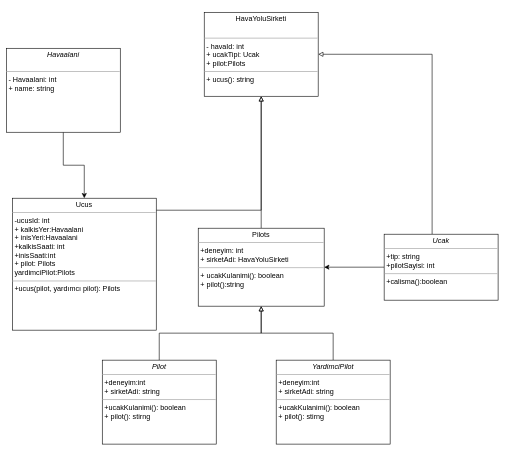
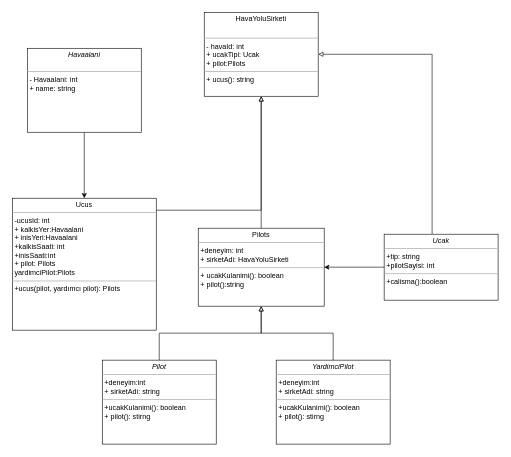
  <mxCell id="0" />
  <mxCell id="1" parent="0" />
  <mxCell id="2" style="edgeStyle=orthogonalEdgeStyle;rounded=0;orthogonalLoop=1;jettySize=auto;html=1;entryX=0.5;entryY=1;entryDx=0;entryDy=0;endArrow=block;endFill=0;" edge="1" parent="1" source="3" target="11"><mxGeometry relative="1" as="geometry" /></mxCell>
  <mxCell id="3" value="&lt;p style=&quot;margin:0px;margin-top:4px;text-align:center;&quot;&gt;Pilots&lt;/p&gt;&lt;hr size=&quot;1&quot;&gt;&lt;p style=&quot;margin:0px;margin-left:4px;&quot;&gt;+deneyim: int&lt;/p&gt;&lt;p style=&quot;margin:0px;margin-left:4px;&quot;&gt;+ sirketAdi: HavaYoluSirketi&lt;/p&gt;&lt;hr size=&quot;1&quot;&gt;&lt;p style=&quot;margin:0px;margin-left:4px;&quot;&gt;+ ucakKulanimi(): boolean&lt;/p&gt;&lt;p style=&quot;margin:0px;margin-left:4px;&quot;&gt;+ pilot():string&lt;/p&gt;" style="verticalAlign=top;align=left;overflow=fill;fontSize=12;fontFamily=Helvetica;html=1;whiteSpace=wrap;" vertex="1" parent="1"><mxGeometry x="330" y="380" width="210" height="130" as="geometry" /></mxCell>
  <mxCell id="4" style="edgeStyle=orthogonalEdgeStyle;rounded=0;orthogonalLoop=1;jettySize=auto;html=1;entryX=0.5;entryY=1;entryDx=0;entryDy=0;endArrow=block;endFill=0;" edge="1" parent="1" source="5" target="3"><mxGeometry relative="1" as="geometry" /></mxCell>
  <mxCell id="5" value="&lt;p style=&quot;margin:0px;margin-top:4px;text-align:center;&quot;&gt;&lt;i&gt;Pilot&lt;/i&gt;&lt;/p&gt;&lt;hr size=&quot;1&quot;&gt;&lt;p style=&quot;margin:0px;margin-left:4px;&quot;&gt;+deneyim:int&lt;/p&gt;&lt;p style=&quot;margin:0px;margin-left:4px;&quot;&gt;+ sirketAdi: string&lt;/p&gt;&lt;hr size=&quot;1&quot;&gt;&lt;p style=&quot;margin:0px;margin-left:4px;&quot;&gt;+ucakKulanimi(): boolean&lt;/p&gt;&lt;p style=&quot;margin:0px;margin-left:4px;&quot;&gt;+ pilot(): stirng&lt;/p&gt;" style="verticalAlign=top;align=left;overflow=fill;fontSize=12;fontFamily=Helvetica;html=1;whiteSpace=wrap;" vertex="1" parent="1"><mxGeometry x="170" y="600" width="190" height="140" as="geometry" /></mxCell>
  <mxCell id="6" style="edgeStyle=orthogonalEdgeStyle;rounded=0;orthogonalLoop=1;jettySize=auto;html=1;entryX=1;entryY=0.5;entryDx=0;entryDy=0;endArrow=block;endFill=0;" edge="1" parent="1" source="8" target="11"><mxGeometry relative="1" as="geometry"><Array as="points"><mxPoint x="720" y="90" /></Array></mxGeometry></mxCell>
  <mxCell id="7" style="edgeStyle=orthogonalEdgeStyle;rounded=0;orthogonalLoop=1;jettySize=auto;html=1;" edge="1" parent="1" source="8" target="3"><mxGeometry relative="1" as="geometry" /></mxCell>
  <mxCell id="8" value="&lt;p style=&quot;margin:0px;margin-top:4px;text-align:center;&quot;&gt;&lt;i&gt;Ucak&lt;/i&gt;&lt;br&gt;&lt;/p&gt;&lt;hr size=&quot;1&quot;&gt;&lt;p style=&quot;margin:0px;margin-left:4px;&quot;&gt;+tip: string&lt;br&gt;+pilotSayisi: int&lt;/p&gt;&lt;hr size=&quot;1&quot;&gt;&lt;p style=&quot;margin:0px;margin-left:4px;&quot;&gt;+calisma():boolean&lt;/p&gt;" style="verticalAlign=top;align=left;overflow=fill;fontSize=12;fontFamily=Helvetica;html=1;whiteSpace=wrap;" vertex="1" parent="1"><mxGeometry x="640" y="390" width="190" height="110" as="geometry" /></mxCell>
  <mxCell id="9" style="edgeStyle=orthogonalEdgeStyle;rounded=0;orthogonalLoop=1;jettySize=auto;html=1;entryX=0.5;entryY=0;entryDx=0;entryDy=0;" edge="1" parent="1" source="10" target="13"><mxGeometry relative="1" as="geometry" /></mxCell>
- <mxCell id="10" value="&lt;p style=&quot;margin:0px;margin-top:4px;text-align:center;&quot;&gt;&lt;i&gt;Havaalani&lt;/i&gt;&lt;br&gt;&lt;br&gt;&lt;/p&gt;&lt;hr size=&quot;1&quot;&gt;&lt;p style=&quot;margin:0px;margin-left:4px;&quot;&gt;- Havaalani: int&lt;br&gt;+ name: string&lt;/p&gt;&lt;p style=&quot;margin:0px;margin-left:4px;&quot;&gt;&lt;br&gt;&lt;/p&gt;" style="verticalAlign=top;align=left;overflow=fill;fontSize=12;fontFamily=Helvetica;html=1;whiteSpace=wrap;" vertex="1" parent="1"><mxGeometry x="10" y="80" width="190" height="140" as="geometry" /></mxCell>
+ <mxCell id="10" value="&lt;p style=&quot;margin:0px;margin-top:4px;text-align:center;&quot;&gt;&lt;i&gt;Havaalani&lt;/i&gt;&lt;br&gt;&lt;br&gt;&lt;/p&gt;&lt;hr size=&quot;1&quot;&gt;&lt;p style=&quot;margin:0px;margin-left:4px;&quot;&gt;- Havaalani: int&lt;br&gt;+ name: string&lt;/p&gt;&lt;p style=&quot;margin:0px;margin-left:4px;&quot;&gt;&lt;br&gt;&lt;/p&gt;" style="verticalAlign=top;align=left;overflow=fill;fontSize=12;fontFamily=Helvetica;html=1;whiteSpace=wrap;" vertex="1" parent="1"><mxGeometry x="45" y="80" width="190" height="140" as="geometry" /></mxCell>
  <mxCell id="11" value="&lt;p style=&quot;margin:0px;margin-top:4px;text-align:center;&quot;&gt;HavaYoluSirketi&lt;/p&gt;&lt;p style=&quot;margin:0px;margin-top:4px;text-align:center;&quot;&gt;&lt;br&gt;&lt;/p&gt;&lt;hr size=&quot;1&quot;&gt;&lt;p style=&quot;margin:0px;margin-left:4px;&quot;&gt;- havaId: int&lt;/p&gt;&lt;p style=&quot;margin:0px;margin-left:4px;&quot;&gt;+ ucakTipi: Ucak&lt;/p&gt;&lt;p style=&quot;margin:0px;margin-left:4px;&quot;&gt;+ pilot:Pilots&lt;/p&gt;&lt;hr size=&quot;1&quot;&gt;&lt;p style=&quot;margin:0px;margin-left:4px;&quot;&gt;+ ucus(): string&lt;br&gt;&lt;br&gt;&lt;/p&gt;" style="verticalAlign=top;align=left;overflow=fill;fontSize=12;fontFamily=Helvetica;html=1;whiteSpace=wrap;" vertex="1" parent="1"><mxGeometry x="340" y="20" width="190" height="140" as="geometry" /></mxCell>
  <mxCell id="12" style="edgeStyle=orthogonalEdgeStyle;rounded=0;orthogonalLoop=1;jettySize=auto;html=1;entryX=0.5;entryY=1;entryDx=0;entryDy=0;endArrow=block;endFill=0;" edge="1" parent="1" source="13" target="11"><mxGeometry relative="1" as="geometry"><Array as="points"><mxPoint x="435" y="350" /></Array></mxGeometry></mxCell>
  <mxCell id="13" value="&lt;p style=&quot;margin:0px;margin-top:4px;text-align:center;&quot;&gt;Ucus&lt;/p&gt;&lt;hr size=&quot;1&quot;&gt;&lt;p style=&quot;border-color: var(--border-color); margin: 0px 0px 0px 4px;&quot;&gt;-ucusId: int&lt;br style=&quot;border-color: var(--border-color);&quot;&gt;+ kalkisYer:Havaalani&lt;/p&gt;&lt;p style=&quot;border-color: var(--border-color); margin: 0px 0px 0px 4px;&quot;&gt;+ inisYeri:Havaalani&lt;/p&gt;&lt;p style=&quot;border-color: var(--border-color); margin: 0px 0px 0px 4px;&quot;&gt;+kalkisSaati: int&lt;/p&gt;&lt;p style=&quot;border-color: var(--border-color); margin: 0px 0px 0px 4px;&quot;&gt;+inisSaati:int&lt;/p&gt;&lt;p style=&quot;border-color: var(--border-color); margin: 0px 0px 0px 4px;&quot;&gt;+ pilot: Pilots&lt;/p&gt;&lt;p style=&quot;margin:0px;margin-left:4px;&quot;&gt;yardimciPilot:Pilots&lt;span style=&quot;background-color: initial;&quot;&gt;&amp;nbsp;&lt;/span&gt;&lt;br&gt;&lt;/p&gt;&lt;hr size=&quot;1&quot;&gt;&lt;p style=&quot;margin:0px;margin-left:4px;&quot;&gt;+ucus(pilot, yardımcı pilot): Pilots&lt;/p&gt;" style="verticalAlign=top;align=left;overflow=fill;fontSize=12;fontFamily=Helvetica;html=1;whiteSpace=wrap;" vertex="1" parent="1"><mxGeometry x="20" y="330" width="240" height="220" as="geometry" /></mxCell>
  <mxCell id="14" style="edgeStyle=orthogonalEdgeStyle;rounded=0;orthogonalLoop=1;jettySize=auto;html=1;entryX=0.5;entryY=1;entryDx=0;entryDy=0;endArrow=block;endFill=0;" edge="1" parent="1" source="15" target="3"><mxGeometry relative="1" as="geometry" /></mxCell>
  <mxCell id="15" value="&lt;p style=&quot;margin:0px;margin-top:4px;text-align:center;&quot;&gt;&lt;i&gt;YardimciPilot&lt;/i&gt;&lt;/p&gt;&lt;hr size=&quot;1&quot;&gt;&lt;p style=&quot;margin:0px;margin-left:4px;&quot;&gt;+deneyim:int&lt;/p&gt;&lt;p style=&quot;margin:0px;margin-left:4px;&quot;&gt;+ sirketAdi: string&lt;/p&gt;&lt;hr size=&quot;1&quot;&gt;&lt;p style=&quot;margin:0px;margin-left:4px;&quot;&gt;+ucakKulanimi(): boolean&lt;/p&gt;&lt;p style=&quot;margin:0px;margin-left:4px;&quot;&gt;+ pilot(): stirng&lt;/p&gt;" style="verticalAlign=top;align=left;overflow=fill;fontSize=12;fontFamily=Helvetica;html=1;whiteSpace=wrap;" vertex="1" parent="1"><mxGeometry x="460" y="600" width="190" height="140" as="geometry" /></mxCell>
